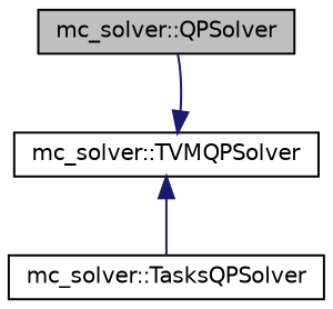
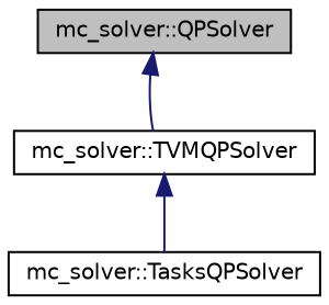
  digraph {
    node [color=black fillcolor=white fontname=Helvetica fontsize=10 shape=record style=filled]
    edge [color=midnightblue dir=back fontname=Helvetica fontsize=10 labelfontname=Helvetica labelfontsize=10 style=solid]
    n1 [fillcolor=grey75 fontcolor=black height=0.2 label="mc_solver::QPSolver" width=0.4]
    n2 [height=0.2 label="mc_solver::TVMQPSolver" width=0.4]
    n3 [height=0.2 label="mc_solver::TasksQPSolver" width=0.4]
-   n2 -> n1
+   n1 -> n2
    n2 -> n3
  }
